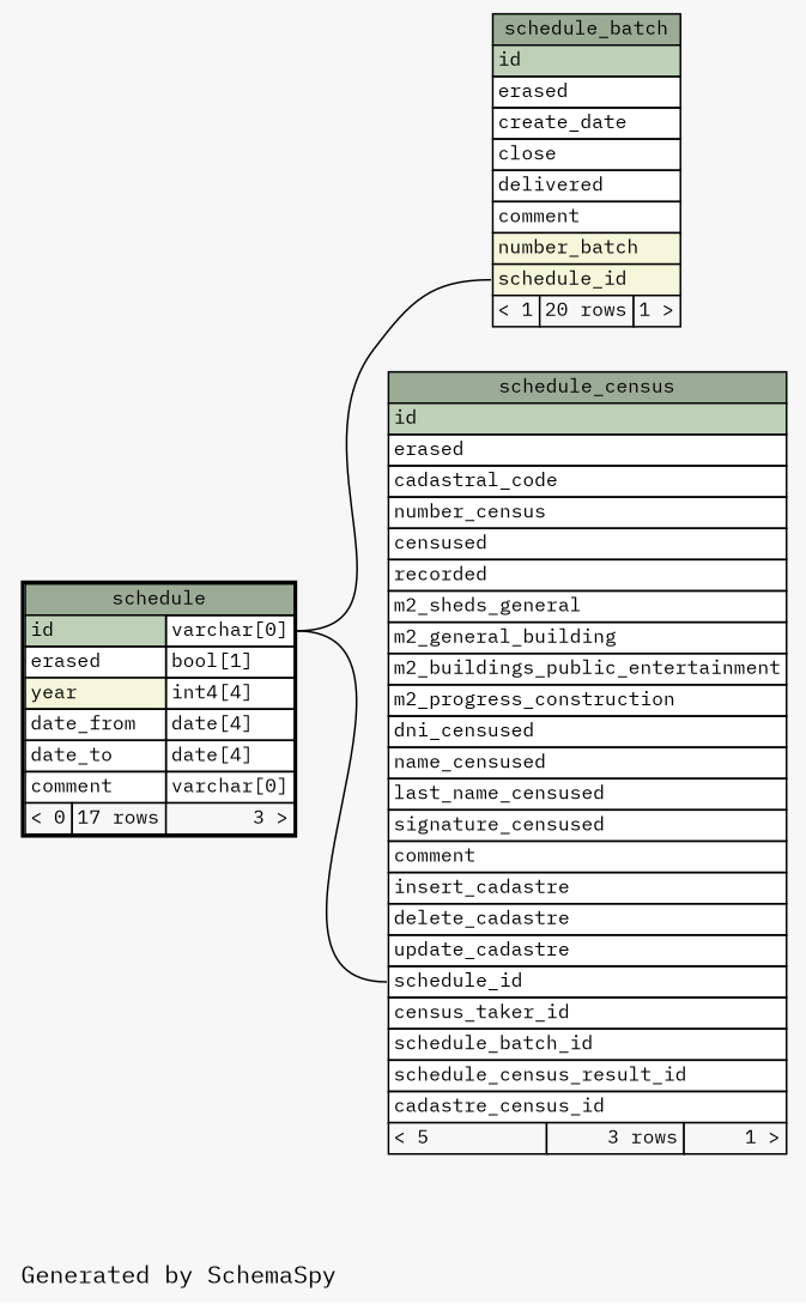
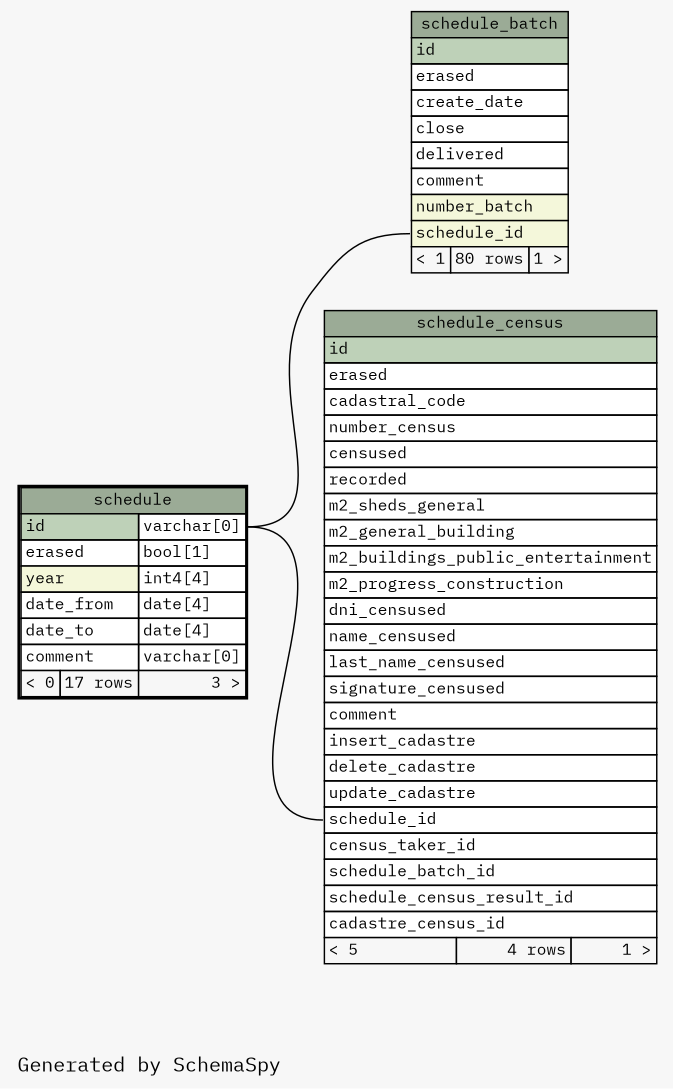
  digraph {
    bgcolor="#f7f7f7"
    fontname="IBM Plex Mono"
    label="\nGenerated by SchemaSpy"
    labeljust=l
    rankdir=RL
    node [fontname="IBM Plex Mono" fontsize=11 shape=plaintext]
    edge [arrowhead=none arrowsize=0.8 arrowtail=crowtee fontname="IBM Plex Mono" headport="id.type:e" tailport="schedule_id:w"]
-   n1 [label=<     <TABLE BORDER="0" CELLBORDER="1" CELLSPACING="0" BGCOLOR="#ffffff">       <TR><TD PORT="schedule_batch.heading" COLSPAN="3" BGCOLOR="#9bab96" ALIGN="CENTER">schedule_batch</TD></TR>       <TR><TD PORT="id" COLSPAN="3" BGCOLOR="#bed1b8" ALIGN="LEFT">id</TD></TR>       <TR><TD PORT="erased" COLSPAN="3" ALIGN="LEFT">erased</TD></TR>       <TR><TD PORT="create_date" COLSPAN="3" ALIGN="LEFT">create_date</TD></TR>       <TR><TD PORT="close" COLSPAN="3" ALIGN="LEFT">close</TD></TR>       <TR><TD PORT="delivered" COLSPAN="3" ALIGN="LEFT">delivered</TD></TR>       <TR><TD PORT="comment" COLSPAN="3" ALIGN="LEFT">comment</TD></TR>       <TR><TD PORT="number_batch" COLSPAN="3" BGCOLOR="#f4f7da" ALIGN="LEFT">number_batch</TD></TR>       <TR><TD PORT="schedule_id" COLSPAN="3" BGCOLOR="#f4f7da" ALIGN="LEFT">schedule_id</TD></TR>       <TR><TD ALIGN="LEFT" BGCOLOR="#f7f7f7">&lt; 1</TD><TD ALIGN="RIGHT" BGCOLOR="#f7f7f7">20 rows</TD><TD ALIGN="RIGHT" BGCOLOR="#f7f7f7">1 &gt;</TD></TR>     </TABLE>>]
+   n1 [label=<     <TABLE BORDER="0" CELLBORDER="1" CELLSPACING="0" BGCOLOR="#ffffff">       <TR><TD PORT="schedule_batch.heading" COLSPAN="3" BGCOLOR="#9bab96" ALIGN="CENTER">schedule_batch</TD></TR>       <TR><TD PORT="id" COLSPAN="3" BGCOLOR="#bed1b8" ALIGN="LEFT">id</TD></TR>       <TR><TD PORT="erased" COLSPAN="3" ALIGN="LEFT">erased</TD></TR>       <TR><TD PORT="create_date" COLSPAN="3" ALIGN="LEFT">create_date</TD></TR>       <TR><TD PORT="close" COLSPAN="3" ALIGN="LEFT">close</TD></TR>       <TR><TD PORT="delivered" COLSPAN="3" ALIGN="LEFT">delivered</TD></TR>       <TR><TD PORT="comment" COLSPAN="3" ALIGN="LEFT">comment</TD></TR>       <TR><TD PORT="number_batch" COLSPAN="3" BGCOLOR="#f4f7da" ALIGN="LEFT">number_batch</TD></TR>       <TR><TD PORT="schedule_id" COLSPAN="3" BGCOLOR="#f4f7da" ALIGN="LEFT">schedule_id</TD></TR>       <TR><TD ALIGN="LEFT" BGCOLOR="#f7f7f7">&lt; 1</TD><TD ALIGN="RIGHT" BGCOLOR="#f7f7f7">80 rows</TD><TD ALIGN="RIGHT" BGCOLOR="#f7f7f7">1 &gt;</TD></TR>     </TABLE>>]
    n2 [label=<     <TABLE BORDER="2" CELLBORDER="1" CELLSPACING="0" BGCOLOR="#ffffff">       <TR><TD PORT="schedule.heading" COLSPAN="3" BGCOLOR="#9bab96" ALIGN="CENTER">schedule</TD></TR>       <TR><TD PORT="id" COLSPAN="2" BGCOLOR="#bed1b8" ALIGN="LEFT">id</TD><TD PORT="id.type" ALIGN="LEFT">varchar[0]</TD></TR>       <TR><TD PORT="erased" COLSPAN="2" ALIGN="LEFT">erased</TD><TD PORT="erased.type" ALIGN="LEFT">bool[1]</TD></TR>       <TR><TD PORT="year" COLSPAN="2" BGCOLOR="#f4f7da" ALIGN="LEFT">year</TD><TD PORT="year.type" ALIGN="LEFT">int4[4]</TD></TR>       <TR><TD PORT="date_from" COLSPAN="2" ALIGN="LEFT">date_from</TD><TD PORT="date_from.type" ALIGN="LEFT">date[4]</TD></TR>       <TR><TD PORT="date_to" COLSPAN="2" ALIGN="LEFT">date_to</TD><TD PORT="date_to.type" ALIGN="LEFT">date[4]</TD></TR>       <TR><TD PORT="comment" COLSPAN="2" ALIGN="LEFT">comment</TD><TD PORT="comment.type" ALIGN="LEFT">varchar[0]</TD></TR>       <TR><TD ALIGN="LEFT" BGCOLOR="#f7f7f7">&lt; 0</TD><TD ALIGN="RIGHT" BGCOLOR="#f7f7f7">17 rows</TD><TD ALIGN="RIGHT" BGCOLOR="#f7f7f7">3 &gt;</TD></TR>     </TABLE>>]
-   n3 [label=<     <TABLE BORDER="0" CELLBORDER="1" CELLSPACING="0" BGCOLOR="#ffffff">       <TR><TD PORT="schedule_census.heading" COLSPAN="3" BGCOLOR="#9bab96" ALIGN="CENTER">schedule_census</TD></TR>       <TR><TD PORT="id" COLSPAN="3" BGCOLOR="#bed1b8" ALIGN="LEFT">id</TD></TR>       <TR><TD PORT="erased" COLSPAN="3" ALIGN="LEFT">erased</TD></TR>       <TR><TD PORT="cadastral_code" COLSPAN="3" ALIGN="LEFT">cadastral_code</TD></TR>       <TR><TD PORT="number_census" COLSPAN="3" ALIGN="LEFT">number_census</TD></TR>       <TR><TD PORT="censused" COLSPAN="3" ALIGN="LEFT">censused</TD></TR>       <TR><TD PORT="recorded" COLSPAN="3" ALIGN="LEFT">recorded</TD></TR>       <TR><TD PORT="m2_sheds_general" COLSPAN="3" ALIGN="LEFT">m2_sheds_general</TD></TR>       <TR><TD PORT="m2_general_building" COLSPAN="3" ALIGN="LEFT">m2_general_building</TD></TR>       <TR><TD PORT="m2_buildings_public_entertainment" COLSPAN="3" ALIGN="LEFT">m2_buildings_public_entertainment</TD></TR>       <TR><TD PORT="m2_progress_construction" COLSPAN="3" ALIGN="LEFT">m2_progress_construction</TD></TR>       <TR><TD PORT="dni_censused" COLSPAN="3" ALIGN="LEFT">dni_censused</TD></TR>       <TR><TD PORT="name_censused" COLSPAN="3" ALIGN="LEFT">name_censused</TD></TR>       <TR><TD PORT="last_name_censused" COLSPAN="3" ALIGN="LEFT">last_name_censused</TD></TR>       <TR><TD PORT="signature_censused" COLSPAN="3" ALIGN="LEFT">signature_censused</TD></TR>       <TR><TD PORT="comment" COLSPAN="3" ALIGN="LEFT">comment</TD></TR>       <TR><TD PORT="insert_cadastre" COLSPAN="3" ALIGN="LEFT">insert_cadastre</TD></TR>       <TR><TD PORT="delete_cadastre" COLSPAN="3" ALIGN="LEFT">delete_cadastre</TD></TR>       <TR><TD PORT="update_cadastre" COLSPAN="3" ALIGN="LEFT">update_cadastre</TD></TR>       <TR><TD PORT="schedule_id" COLSPAN="3" ALIGN="LEFT">schedule_id</TD></TR>       <TR><TD PORT="census_taker_id" COLSPAN="3" ALIGN="LEFT">census_taker_id</TD></TR>       <TR><TD PORT="schedule_batch_id" COLSPAN="3" ALIGN="LEFT">schedule_batch_id</TD></TR>       <TR><TD PORT="schedule_census_result_id" COLSPAN="3" ALIGN="LEFT">schedule_census_result_id</TD></TR>       <TR><TD PORT="cadastre_census_id" COLSPAN="3" ALIGN="LEFT">cadastre_census_id</TD></TR>       <TR><TD ALIGN="LEFT" BGCOLOR="#f7f7f7">&lt; 5</TD><TD ALIGN="RIGHT" BGCOLOR="#f7f7f7">3 rows</TD><TD ALIGN="RIGHT" BGCOLOR="#f7f7f7">1 &gt;</TD></TR>     </TABLE>>]
+   n3 [label=<     <TABLE BORDER="0" CELLBORDER="1" CELLSPACING="0" BGCOLOR="#ffffff">       <TR><TD PORT="schedule_census.heading" COLSPAN="3" BGCOLOR="#9bab96" ALIGN="CENTER">schedule_census</TD></TR>       <TR><TD PORT="id" COLSPAN="3" BGCOLOR="#bed1b8" ALIGN="LEFT">id</TD></TR>       <TR><TD PORT="erased" COLSPAN="3" ALIGN="LEFT">erased</TD></TR>       <TR><TD PORT="cadastral_code" COLSPAN="3" ALIGN="LEFT">cadastral_code</TD></TR>       <TR><TD PORT="number_census" COLSPAN="3" ALIGN="LEFT">number_census</TD></TR>       <TR><TD PORT="censused" COLSPAN="3" ALIGN="LEFT">censused</TD></TR>       <TR><TD PORT="recorded" COLSPAN="3" ALIGN="LEFT">recorded</TD></TR>       <TR><TD PORT="m2_sheds_general" COLSPAN="3" ALIGN="LEFT">m2_sheds_general</TD></TR>       <TR><TD PORT="m2_general_building" COLSPAN="3" ALIGN="LEFT">m2_general_building</TD></TR>       <TR><TD PORT="m2_buildings_public_entertainment" COLSPAN="3" ALIGN="LEFT">m2_buildings_public_entertainment</TD></TR>       <TR><TD PORT="m2_progress_construction" COLSPAN="3" ALIGN="LEFT">m2_progress_construction</TD></TR>       <TR><TD PORT="dni_censused" COLSPAN="3" ALIGN="LEFT">dni_censused</TD></TR>       <TR><TD PORT="name_censused" COLSPAN="3" ALIGN="LEFT">name_censused</TD></TR>       <TR><TD PORT="last_name_censused" COLSPAN="3" ALIGN="LEFT">last_name_censused</TD></TR>       <TR><TD PORT="signature_censused" COLSPAN="3" ALIGN="LEFT">signature_censused</TD></TR>       <TR><TD PORT="comment" COLSPAN="3" ALIGN="LEFT">comment</TD></TR>       <TR><TD PORT="insert_cadastre" COLSPAN="3" ALIGN="LEFT">insert_cadastre</TD></TR>       <TR><TD PORT="delete_cadastre" COLSPAN="3" ALIGN="LEFT">delete_cadastre</TD></TR>       <TR><TD PORT="update_cadastre" COLSPAN="3" ALIGN="LEFT">update_cadastre</TD></TR>       <TR><TD PORT="schedule_id" COLSPAN="3" ALIGN="LEFT">schedule_id</TD></TR>       <TR><TD PORT="census_taker_id" COLSPAN="3" ALIGN="LEFT">census_taker_id</TD></TR>       <TR><TD PORT="schedule_batch_id" COLSPAN="3" ALIGN="LEFT">schedule_batch_id</TD></TR>       <TR><TD PORT="schedule_census_result_id" COLSPAN="3" ALIGN="LEFT">schedule_census_result_id</TD></TR>       <TR><TD PORT="cadastre_census_id" COLSPAN="3" ALIGN="LEFT">cadastre_census_id</TD></TR>       <TR><TD ALIGN="LEFT" BGCOLOR="#f7f7f7">&lt; 5</TD><TD ALIGN="RIGHT" BGCOLOR="#f7f7f7">4 rows</TD><TD ALIGN="RIGHT" BGCOLOR="#f7f7f7">1 &gt;</TD></TR>     </TABLE>>]
    n1 -> n2
    n3 -> n2
  }
